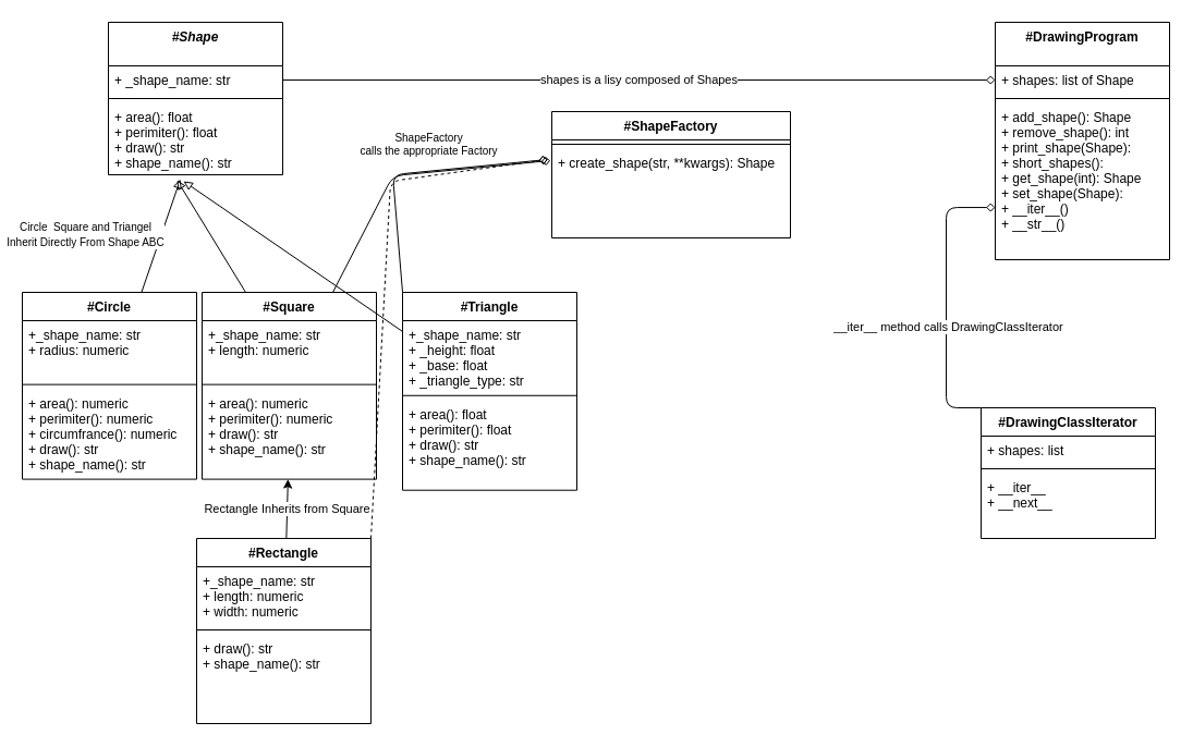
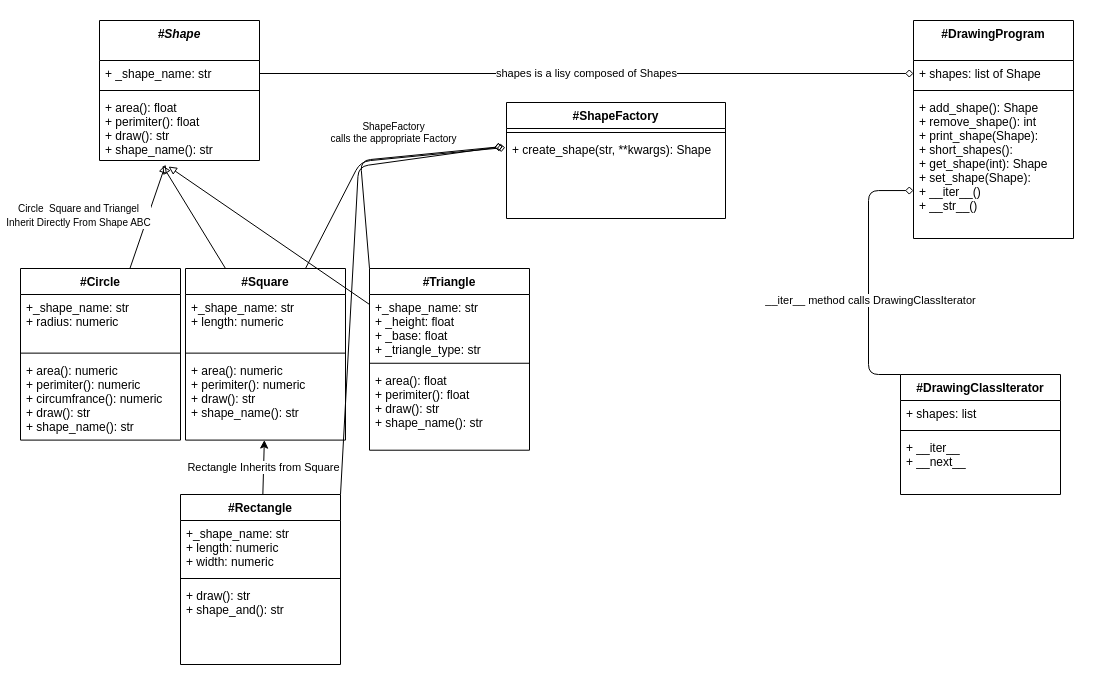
  <mxCell id="0" />
  <mxCell id="1" parent="0" />
  <mxCell id="2" value="#Shape" style="swimlane;fontStyle=3;align=center;verticalAlign=top;childLayout=stackLayout;horizontal=1;startSize=40;horizontalStack=0;resizeParent=1;resizeParentMax=0;resizeLast=0;collapsible=1;marginBottom=0;" parent="1" vertex="1"><mxGeometry x="99" y="20" width="160" height="140" as="geometry" /></mxCell>
  <mxCell id="3" value="+ _shape_name: str" style="text;strokeColor=none;fillColor=none;align=left;verticalAlign=top;spacingLeft=4;spacingRight=4;overflow=hidden;rotatable=0;points=[[0,0.5],[1,0.5]];portConstraint=eastwest;" parent="2" vertex="1"><mxGeometry y="40" width="160" height="26" as="geometry" /></mxCell>
  <mxCell id="4" value="" style="line;strokeWidth=1;fillColor=none;align=left;verticalAlign=middle;spacingTop=-1;spacingLeft=3;spacingRight=3;rotatable=0;labelPosition=right;points=[];portConstraint=eastwest;strokeColor=inherit;" parent="2" vertex="1"><mxGeometry y="66" width="160" height="8" as="geometry" /></mxCell>
  <mxCell id="5" value="+ area(): float&#10;+ perimiter(): float&#10;+ draw(): str&#10;+ shape_name(): str&#10;" style="text;strokeColor=none;fillColor=none;align=left;verticalAlign=top;spacingLeft=4;spacingRight=4;overflow=hidden;rotatable=0;points=[[0,0.5],[1,0.5]];portConstraint=eastwest;" parent="2" vertex="1"><mxGeometry y="74" width="160" height="66" as="geometry" /></mxCell>
  <mxCell id="6" style="edgeStyle=none;html=1;exitX=0.75;exitY=0;exitDx=0;exitDy=0;entryX=-0.006;entryY=0.134;entryDx=0;entryDy=0;entryPerimeter=0;endArrow=diamond;endFill=0;" edge="1" parent="1" source="26" target="16"><mxGeometry relative="1" as="geometry"><Array as="points"><mxPoint x="360" y="161" /></Array></mxGeometry></mxCell>
  <mxCell id="7" value="Rectangle Inherits from Square" style="edgeStyle=none;html=1;" edge="1" parent="1" source="9" target="29"><mxGeometry relative="1" as="geometry" /></mxCell>
- <mxCell id="8" style="edgeStyle=none;html=1;exitX=1;exitY=0;exitDx=0;exitDy=0;entryX=-0.017;entryY=0.122;entryDx=0;entryDy=0;entryPerimeter=0;endArrow=diamond;endFill=0;dashed=1;" edge="1" parent="1" source="9" target="16"><mxGeometry relative="1" as="geometry"><Array as="points"><mxPoint x="358" y="166" /></Array></mxGeometry></mxCell>
+ <mxCell id="8" style="edgeStyle=none;html=1;exitX=1;exitY=0;exitDx=0;exitDy=0;entryX=-0.017;entryY=0.122;entryDx=0;entryDy=0;entryPerimeter=0;endArrow=diamond;endFill=0;" edge="1" parent="1" source="9" target="16"><mxGeometry relative="1" as="geometry"><Array as="points"><mxPoint x="358" y="166" /></Array></mxGeometry></mxCell>
  <mxCell id="9" value="#Rectangle" style="swimlane;fontStyle=1;align=center;verticalAlign=top;childLayout=stackLayout;horizontal=1;startSize=26;horizontalStack=0;resizeParent=1;resizeParentMax=0;resizeLast=0;collapsible=1;marginBottom=0;" parent="1" vertex="1"><mxGeometry x="180" y="494" width="160" height="170" as="geometry" /></mxCell>
  <mxCell id="10" value="+_shape_name: str&#10;+ length: numeric&#10;+ width: numeric" style="text;strokeColor=none;fillColor=none;align=left;verticalAlign=top;spacingLeft=4;spacingRight=4;overflow=hidden;rotatable=0;points=[[0,0.5],[1,0.5]];portConstraint=eastwest;" parent="9" vertex="1"><mxGeometry y="26" width="160" height="54" as="geometry" /></mxCell>
  <mxCell id="11" value="" style="line;strokeWidth=1;fillColor=none;align=left;verticalAlign=middle;spacingTop=-1;spacingLeft=3;spacingRight=3;rotatable=0;labelPosition=right;points=[];portConstraint=eastwest;strokeColor=inherit;" parent="9" vertex="1"><mxGeometry y="80" width="160" height="8" as="geometry" /></mxCell>
- <mxCell id="12" value="+ draw(): str&#10;+ shape_name(): str&#10;" style="text;strokeColor=none;fillColor=none;align=left;verticalAlign=top;spacingLeft=4;spacingRight=4;overflow=hidden;rotatable=0;points=[[0,0.5],[1,0.5]];portConstraint=eastwest;" parent="9" vertex="1"><mxGeometry y="88" width="160" height="82" as="geometry" /></mxCell>
+ <mxCell id="12" value="+ draw(): str&#10;+ shape_and(): str&#10;" style="text;strokeColor=none;fillColor=none;align=left;verticalAlign=top;spacingLeft=4;spacingRight=4;overflow=hidden;rotatable=0;points=[[0,0.5],[1,0.5]];portConstraint=eastwest;" parent="9" vertex="1"><mxGeometry y="88" width="160" height="82" as="geometry" /></mxCell>
  <mxCell id="13" style="edgeStyle=none;html=1;exitX=0;exitY=0;exitDx=0;exitDy=0;entryX=-0.017;entryY=0.122;entryDx=0;entryDy=0;entryPerimeter=0;endArrow=diamond;endFill=0;" edge="1" parent="1" source="30" target="16"><mxGeometry relative="1" as="geometry"><Array as="points"><mxPoint x="360" y="160" /></Array></mxGeometry></mxCell>
  <mxCell id="14" value="#ShapeFactory" style="swimlane;fontStyle=1;align=center;verticalAlign=top;childLayout=stackLayout;horizontal=1;startSize=26;horizontalStack=0;resizeParent=1;resizeParentMax=0;resizeLast=0;collapsible=1;marginBottom=0;" parent="1" vertex="1"><mxGeometry x="506" y="102" width="219" height="116" as="geometry"><mxRectangle x="530" y="340" width="90" height="30" as="alternateBounds" /></mxGeometry></mxCell>
  <mxCell id="15" value="" style="line;strokeWidth=1;fillColor=none;align=left;verticalAlign=middle;spacingTop=-1;spacingLeft=3;spacingRight=3;rotatable=0;labelPosition=right;points=[];portConstraint=eastwest;strokeColor=inherit;" parent="14" vertex="1"><mxGeometry y="26" width="219" height="8" as="geometry" /></mxCell>
  <mxCell id="16" value="+ create_shape(str, **kwargs): Shape" style="text;strokeColor=none;fillColor=none;align=left;verticalAlign=top;spacingLeft=4;spacingRight=4;overflow=hidden;rotatable=0;points=[[0,0.5],[1,0.5]];portConstraint=eastwest;" parent="14" vertex="1"><mxGeometry y="34" width="219" height="82" as="geometry" /></mxCell>
  <mxCell id="17" value="#DrawingProgram" style="swimlane;fontStyle=1;align=center;verticalAlign=top;childLayout=stackLayout;horizontal=1;startSize=40;horizontalStack=0;resizeParent=1;resizeParentMax=0;resizeLast=0;collapsible=1;marginBottom=0;" parent="1" vertex="1"><mxGeometry x="913" y="20" width="160" height="218" as="geometry" /></mxCell>
  <mxCell id="18" value="+ shapes: list of Shape" style="text;strokeColor=none;fillColor=none;align=left;verticalAlign=top;spacingLeft=4;spacingRight=4;overflow=hidden;rotatable=0;points=[[0,0.5],[1,0.5]];portConstraint=eastwest;" parent="17" vertex="1"><mxGeometry y="40" width="160" height="26" as="geometry" /></mxCell>
  <mxCell id="19" value="" style="line;strokeWidth=1;fillColor=none;align=left;verticalAlign=middle;spacingTop=-1;spacingLeft=3;spacingRight=3;rotatable=0;labelPosition=right;points=[];portConstraint=eastwest;strokeColor=inherit;" parent="17" vertex="1"><mxGeometry y="66" width="160" height="8" as="geometry" /></mxCell>
  <mxCell id="20" value="+ add_shape(): Shape&#10;+ remove_shape(): int&#10;+ print_shape(Shape):&#10;+ short_shapes():&#10;+ get_shape(int): Shape&#10;+ set_shape(Shape): &#10;+ __iter__()&#10;+ __str__()" style="text;strokeColor=none;fillColor=none;align=left;verticalAlign=top;spacingLeft=4;spacingRight=4;overflow=hidden;rotatable=0;points=[[0,0.5],[1,0.5]];portConstraint=eastwest;" parent="17" vertex="1"><mxGeometry y="74" width="160" height="144" as="geometry" /></mxCell>
  <mxCell id="21" value="" style="group" vertex="1" connectable="0" parent="1"><mxGeometry x="20" y="268" width="509" height="182" as="geometry" /></mxCell>
  <mxCell id="22" value="#Circle" style="swimlane;fontStyle=1;align=center;verticalAlign=top;childLayout=stackLayout;horizontal=1;startSize=26;horizontalStack=0;resizeParent=1;resizeParentMax=0;resizeLast=0;collapsible=1;marginBottom=0;" parent="21" vertex="1"><mxGeometry width="160" height="171.6" as="geometry" /></mxCell>
  <mxCell id="23" value="+_shape_name: str&#10;+ radius: numeric" style="text;strokeColor=none;fillColor=none;align=left;verticalAlign=top;spacingLeft=4;spacingRight=4;overflow=hidden;rotatable=0;points=[[0,0.5],[1,0.5]];portConstraint=eastwest;" parent="22" vertex="1"><mxGeometry y="26" width="160" height="54.6" as="geometry" /></mxCell>
  <mxCell id="24" value="" style="line;strokeWidth=1;fillColor=none;align=left;verticalAlign=middle;spacingTop=-1;spacingLeft=3;spacingRight=3;rotatable=0;labelPosition=right;points=[];portConstraint=eastwest;strokeColor=inherit;" parent="22" vertex="1"><mxGeometry y="80.6" width="160" height="8.089" as="geometry" /></mxCell>
  <mxCell id="25" value="+ area(): numeric&#10;+ perimiter(): numeric&#10;+ circumfrance(): numeric&#10;+ draw(): str&#10;+ shape_name(): str&#10;" style="text;strokeColor=none;fillColor=none;align=left;verticalAlign=top;spacingLeft=4;spacingRight=4;overflow=hidden;rotatable=0;points=[[0,0.5],[1,0.5]];portConstraint=eastwest;" parent="22" vertex="1"><mxGeometry y="88.689" width="160" height="82.911" as="geometry" /></mxCell>
  <mxCell id="26" value="#Square" style="swimlane;fontStyle=1;align=center;verticalAlign=top;childLayout=stackLayout;horizontal=1;startSize=26;horizontalStack=0;resizeParent=1;resizeParentMax=0;resizeLast=0;collapsible=1;marginBottom=0;" parent="21" vertex="1"><mxGeometry x="165" width="160" height="171.6" as="geometry" /></mxCell>
  <mxCell id="27" value="+_shape_name: str&#10;+ length: numeric" style="text;strokeColor=none;fillColor=none;align=left;verticalAlign=top;spacingLeft=4;spacingRight=4;overflow=hidden;rotatable=0;points=[[0,0.5],[1,0.5]];portConstraint=eastwest;" parent="26" vertex="1"><mxGeometry y="26" width="160" height="54.6" as="geometry" /></mxCell>
  <mxCell id="28" value="" style="line;strokeWidth=1;fillColor=none;align=left;verticalAlign=middle;spacingTop=-1;spacingLeft=3;spacingRight=3;rotatable=0;labelPosition=right;points=[];portConstraint=eastwest;strokeColor=inherit;" parent="26" vertex="1"><mxGeometry y="80.6" width="160" height="8.089" as="geometry" /></mxCell>
  <mxCell id="29" value="+ area(): numeric&#10;+ perimiter(): numeric&#10;+ draw(): str&#10;+ shape_name(): str&#10;" style="text;strokeColor=none;fillColor=none;align=left;verticalAlign=top;spacingLeft=4;spacingRight=4;overflow=hidden;rotatable=0;points=[[0,0.5],[1,0.5]];portConstraint=eastwest;" parent="26" vertex="1"><mxGeometry y="88.689" width="160" height="82.911" as="geometry" /></mxCell>
  <mxCell id="30" value="#Triangle" style="swimlane;fontStyle=1;align=center;verticalAlign=top;childLayout=stackLayout;horizontal=1;startSize=26;horizontalStack=0;resizeParent=1;resizeParentMax=0;resizeLast=0;collapsible=1;marginBottom=0;" parent="21" vertex="1"><mxGeometry x="349" width="160" height="181.711" as="geometry"><mxRectangle x="530" y="340" width="90" height="30" as="alternateBounds" /></mxGeometry></mxCell>
  <mxCell id="31" value="+_shape_name: str&#10;+ _height: float&#10;+ _base: float&#10;+ _triangle_type: str" style="text;strokeColor=none;fillColor=none;align=left;verticalAlign=top;spacingLeft=4;spacingRight=4;overflow=hidden;rotatable=0;points=[[0,0.5],[1,0.5]];portConstraint=eastwest;" parent="30" vertex="1"><mxGeometry y="26" width="160" height="64.711" as="geometry" /></mxCell>
  <mxCell id="32" value="" style="line;strokeWidth=1;fillColor=none;align=left;verticalAlign=middle;spacingTop=-1;spacingLeft=3;spacingRight=3;rotatable=0;labelPosition=right;points=[];portConstraint=eastwest;strokeColor=inherit;" parent="30" vertex="1"><mxGeometry y="90.711" width="160" height="8.089" as="geometry" /></mxCell>
  <mxCell id="33" value="+ area(): float&#10;+ perimiter(): float&#10;+ draw(): str&#10;+ shape_name(): str&#10;" style="text;strokeColor=none;fillColor=none;align=left;verticalAlign=top;spacingLeft=4;spacingRight=4;overflow=hidden;rotatable=0;points=[[0,0.5],[1,0.5]];portConstraint=eastwest;" parent="30" vertex="1"><mxGeometry y="98.8" width="160" height="82.911" as="geometry" /></mxCell>
  <mxCell id="34" style="html=1;entryX=0.413;entryY=1.061;entryDx=0;entryDy=0;entryPerimeter=0;endArrow=block;endFill=0;" edge="1" parent="1" source="22" target="5"><mxGeometry relative="1" as="geometry" /></mxCell>
  <mxCell id="35" value="&lt;font style=&quot;font-size: 10px;&quot;&gt;Circle&amp;nbsp; Square and Triangel &lt;br&gt;Inherit Directly From Shape ABC&lt;/font&gt;" style="edgeLabel;html=1;align=center;verticalAlign=middle;resizable=0;points=[];" vertex="1" connectable="0" parent="34"><mxGeometry x="0.287" y="-3" relative="1" as="geometry"><mxPoint x="-78" y="13" as="offset" /></mxGeometry></mxCell>
  <mxCell id="36" style="edgeStyle=none;html=1;exitX=0.25;exitY=0;exitDx=0;exitDy=0;endArrow=block;endFill=0;" edge="1" parent="1" source="26"><mxGeometry relative="1" as="geometry"><mxPoint x="162" y="165" as="targetPoint" /></mxGeometry></mxCell>
  <mxCell id="37" style="edgeStyle=none;html=1;endArrow=block;endFill=0;" edge="1" parent="1" source="30"><mxGeometry relative="1" as="geometry"><mxPoint x="168" y="166" as="targetPoint" /></mxGeometry></mxCell>
  <mxCell id="38" value="shapes is a lisy composed of Shapes" style="edgeStyle=none;html=1;exitX=1;exitY=0.5;exitDx=0;exitDy=0;entryX=0;entryY=0.5;entryDx=0;entryDy=0;endArrow=diamond;endFill=0;" edge="1" parent="1" source="3" target="18"><mxGeometry relative="1" as="geometry" /></mxCell>
  <mxCell id="39" style="edgeStyle=elbowEdgeStyle;html=1;exitX=0;exitY=0;exitDx=0;exitDy=0;entryX=0;entryY=0.667;entryDx=0;entryDy=0;entryPerimeter=0;endArrow=diamond;endFill=0;" edge="1" parent="1" source="41" target="20"><mxGeometry relative="1" as="geometry"><Array as="points"><mxPoint x="868" y="282" /></Array></mxGeometry></mxCell>
  <mxCell id="40" value="__iter__ method calls DrawingClassIterator" style="edgeLabel;html=1;align=center;verticalAlign=middle;resizable=0;points=[];" vertex="1" connectable="0" parent="39"><mxGeometry x="-0.18" y="-1" relative="1" as="geometry"><mxPoint as="offset" /></mxGeometry></mxCell>
  <mxCell id="41" value="#DrawingClassIterator" style="swimlane;fontStyle=1;align=center;verticalAlign=top;childLayout=stackLayout;horizontal=1;startSize=26;horizontalStack=0;resizeParent=1;resizeParentMax=0;resizeLast=0;collapsible=1;marginBottom=0;" vertex="1" parent="1"><mxGeometry x="900" y="374" width="160" height="120" as="geometry" /></mxCell>
  <mxCell id="42" value="+ shapes: list" style="text;strokeColor=none;fillColor=none;align=left;verticalAlign=top;spacingLeft=4;spacingRight=4;overflow=hidden;rotatable=0;points=[[0,0.5],[1,0.5]];portConstraint=eastwest;" vertex="1" parent="41"><mxGeometry y="26" width="160" height="26" as="geometry" /></mxCell>
  <mxCell id="43" value="" style="line;strokeWidth=1;fillColor=none;align=left;verticalAlign=middle;spacingTop=-1;spacingLeft=3;spacingRight=3;rotatable=0;labelPosition=right;points=[];portConstraint=eastwest;strokeColor=inherit;" vertex="1" parent="41"><mxGeometry y="52" width="160" height="8" as="geometry" /></mxCell>
  <mxCell id="44" value="+ __iter__&#10;+ __next__" style="text;strokeColor=none;fillColor=none;align=left;verticalAlign=top;spacingLeft=4;spacingRight=4;overflow=hidden;rotatable=0;points=[[0,0.5],[1,0.5]];portConstraint=eastwest;" vertex="1" parent="41"><mxGeometry y="60" width="160" height="60" as="geometry" /></mxCell>
  <mxCell id="45" value="ShapeFactory&lt;br&gt;calls the appropriate Factory" style="text;html=1;align=center;verticalAlign=middle;resizable=0;points=[];autosize=1;strokeColor=none;fillColor=none;fontSize=10;" vertex="1" parent="1"><mxGeometry x="321" y="114" width="144" height="36" as="geometry" /></mxCell>
